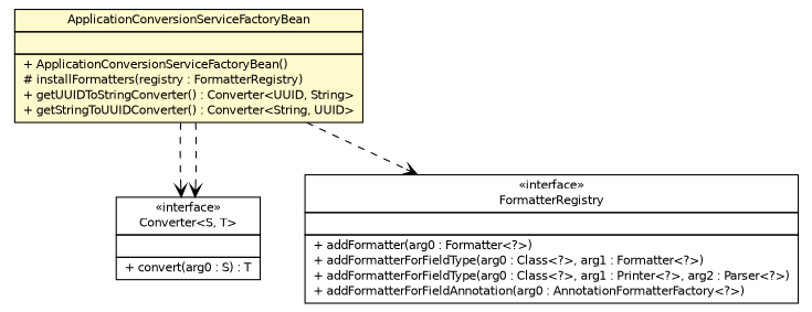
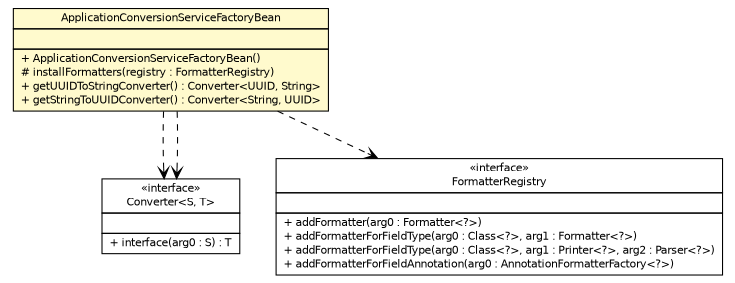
  digraph {
    nodesep=0.25
    ranksep=0.5
    node [fontcolor=black fontname=Helvetica fontsize=10.0 shape=plaintext]
    edge [arrowhead=open color=black fontcolor=black fontname=Helvetica fontsize=10.0 headport=p labelfontname=Helvetica labelfontsize=10 style=dashed tailport=p]
    n1 [label=<<table title="net.sereneproject.collector.web.ApplicationConversionServiceFactoryBean" border="0" cellborder="1" cellspacing="0" cellpadding="2" port="p" bgcolor="lemonChiffon" href="./ApplicationConversionServiceFactoryBean.html"> 		<tr><td><table border="0" cellspacing="0" cellpadding="1"> <tr><td align="center" balign="center"> ApplicationConversionServiceFactoryBean </td></tr> 		</table></td></tr> 		<tr><td><table border="0" cellspacing="0" cellpadding="1"> <tr><td align="left" balign="left">  </td></tr> 		</table></td></tr> 		<tr><td><table border="0" cellspacing="0" cellpadding="1"> <tr><td align="left" balign="left"> + ApplicationConversionServiceFactoryBean() </td></tr> <tr><td align="left" balign="left"> # installFormatters(registry : FormatterRegistry) </td></tr> <tr><td align="left" balign="left"> + getUUIDToStringConverter() : Converter&lt;UUID, String&gt; </td></tr> <tr><td align="left" balign="left"> + getStringToUUIDConverter() : Converter&lt;String, UUID&gt; </td></tr> 		</table></td></tr> 		</table>>]
-   n2 [label=<<table title="org.springframework.core.convert.converter.Converter" border="0" cellborder="1" cellspacing="0" cellpadding="2" port="p" href="http://java.sun.com/j2se/1.4.2/docs/api/org/springframework/core/convert/converter/Converter.html"> 		<tr><td><table border="0" cellspacing="0" cellpadding="1"> <tr><td align="center" balign="center"> &#171;interface&#187; </td></tr> <tr><td align="center" balign="center"> Converter&lt;S, T&gt; </td></tr> 		</table></td></tr> 		<tr><td><table border="0" cellspacing="0" cellpadding="1"> <tr><td align="left" balign="left">  </td></tr> 		</table></td></tr> 		<tr><td><table border="0" cellspacing="0" cellpadding="1"> <tr><td align="left" balign="left"> + convert(arg0 : S) : T </td></tr> 		</table></td></tr> 		</table>>]
+   n2 [label=<<table title="org.springframework.core.convert.converter.Converter" border="0" cellborder="1" cellspacing="0" cellpadding="2" port="p" href="http://java.sun.com/j2se/1.4.2/docs/api/org/springframework/core/convert/converter/Converter.html"> 		<tr><td><table border="0" cellspacing="0" cellpadding="1"> <tr><td align="center" balign="center"> &#171;interface&#187; </td></tr> <tr><td align="center" balign="center"> Converter&lt;S, T&gt; </td></tr> 		</table></td></tr> 		<tr><td><table border="0" cellspacing="0" cellpadding="1"> <tr><td align="left" balign="left">  </td></tr> 		</table></td></tr> 		<tr><td><table border="0" cellspacing="0" cellpadding="1"> <tr><td align="left" balign="left"> + interface(arg0 : S) : T </td></tr> 		</table></td></tr> 		</table>>]
    n3 [label=<<table title="org.springframework.format.FormatterRegistry" border="0" cellborder="1" cellspacing="0" cellpadding="2" port="p" href="http://java.sun.com/j2se/1.4.2/docs/api/org/springframework/format/FormatterRegistry.html"> 		<tr><td><table border="0" cellspacing="0" cellpadding="1"> <tr><td align="center" balign="center"> &#171;interface&#187; </td></tr> <tr><td align="center" balign="center"> FormatterRegistry </td></tr> 		</table></td></tr> 		<tr><td><table border="0" cellspacing="0" cellpadding="1"> <tr><td align="left" balign="left">  </td></tr> 		</table></td></tr> 		<tr><td><table border="0" cellspacing="0" cellpadding="1"> <tr><td align="left" balign="left"> + addFormatter(arg0 : Formatter&lt;?&gt;) </td></tr> <tr><td align="left" balign="left"> + addFormatterForFieldType(arg0 : Class&lt;?&gt;, arg1 : Formatter&lt;?&gt;) </td></tr> <tr><td align="left" balign="left"> + addFormatterForFieldType(arg0 : Class&lt;?&gt;, arg1 : Printer&lt;?&gt;, arg2 : Parser&lt;?&gt;) </td></tr> <tr><td align="left" balign="left"> + addFormatterForFieldAnnotation(arg0 : AnnotationFormatterFactory&lt;?&gt;) </td></tr> 		</table></td></tr> 		</table>>]
    n1 -> n2
    n1 -> n2
    n1 -> n3
  }
